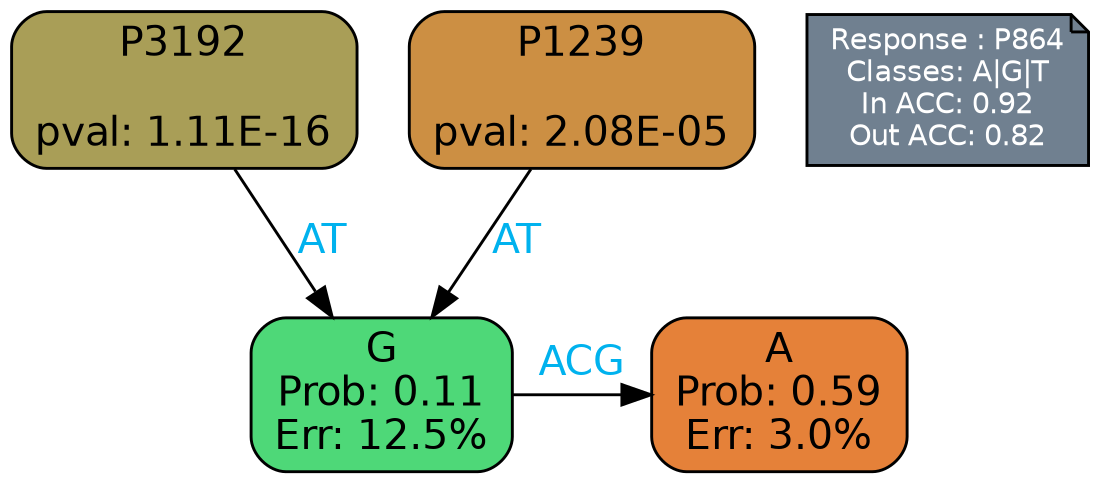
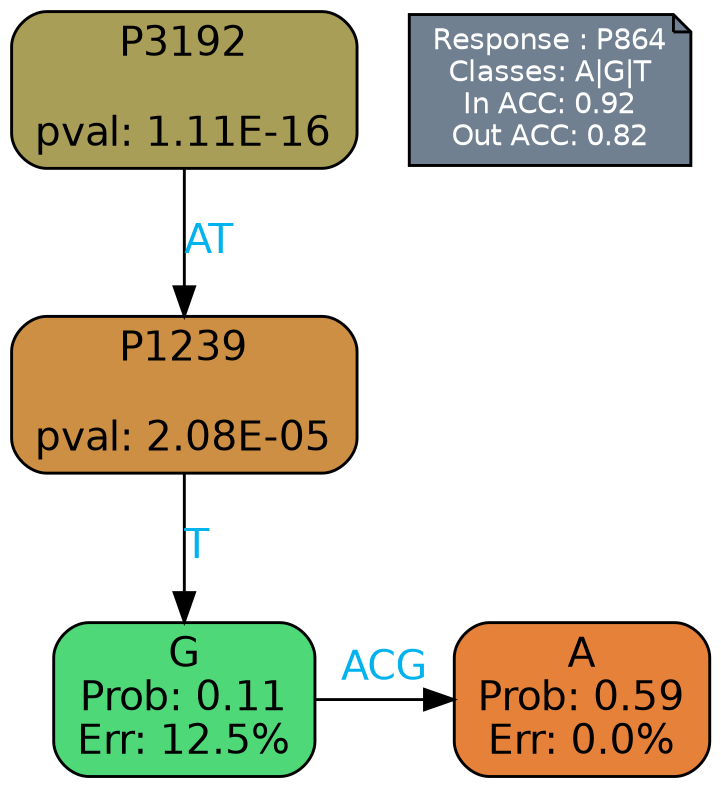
  digraph {
    ranksep=equally
    splines=polylines
    node [color=black fontname=helvetica shape=box style="filled, rounded"]
    edge [fontcolor=deepskyblue2 fontname=helvetica]
-   n1 [fillcolor="#e58139" label="A\nProb: 0.59\nErr: 3.0%"]
+   n1 [fillcolor="#e58139" label="A\nProb: 0.59\nErr: 0.0%"]
    n2 [fillcolor="#4ed878" label="G\nProb: 0.11\nErr: 12.5%"]
    n3 [align=left fillcolor=slategray fontcolor=white fontsize=10 label="Response : P864\nClasses: A|G|T\nIn ACC: 0.92\nOut ACC: 0.82\n" shape=note style=filled]
    n4 [fillcolor="#a99e57" label="P3192\n\npval: 1.11E-16"]
    n5 [fillcolor="#cc8f43" label="P1239\n\npval: 2.08E-05"]
    subgraph sub_1 {
      rank=same
      n1
      n2
    }
    subgraph sub_2 {
      rank=same
      n3
      n4
    }
    n2 -> n1 [label=ACG]
-   n4 -> n2 [label=AT]
-   n5 -> n2 [label=AT]
+   n4 -> n5 [label=AT]
+   n5 -> n2 [label=T]
  }
